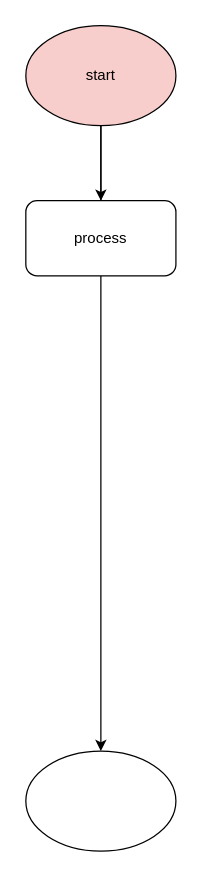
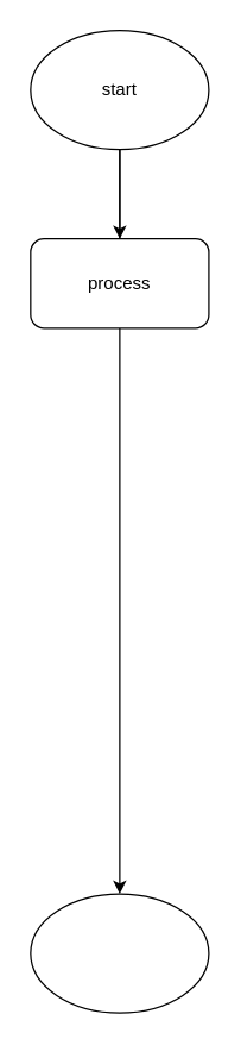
  <mxCell id="0" />
  <mxCell id="1" parent="0" />
  <mxCell id="2" value="" style="edgeStyle=orthogonalEdgeStyle;rounded=0;orthogonalLoop=1;jettySize=auto;html=1;startArrow=none;" edge="1" parent="1" source="7" target="5"><mxGeometry relative="1" as="geometry" /></mxCell>
  <mxCell id="3" style="edgeStyle=orthogonalEdgeStyle;rounded=0;orthogonalLoop=1;jettySize=auto;html=1;exitX=0.5;exitY=1;exitDx=0;exitDy=0;entryX=0.5;entryY=0;entryDx=0;entryDy=0;" edge="1" parent="1" source="4" target="7"><mxGeometry relative="1" as="geometry" /></mxCell>
- <mxCell id="4" value="start" style="ellipse;whiteSpace=wrap;html=1;fillColor=#f8cecc;" vertex="1" parent="1"><mxGeometry x="20" y="20" width="120" height="80" as="geometry" /></mxCell>
+ <mxCell id="4" value="start" style="ellipse;whiteSpace=wrap;html=1;" vertex="1" parent="1"><mxGeometry x="20" y="20" width="120" height="80" as="geometry" /></mxCell>
  <mxCell id="5" value="" style="ellipse;whiteSpace=wrap;html=1;" vertex="1" parent="1"><mxGeometry x="20" y="600" width="120" height="80" as="geometry" /></mxCell>
  <mxCell id="6" value="" style="edgeStyle=orthogonalEdgeStyle;rounded=0;orthogonalLoop=1;jettySize=auto;html=1;endArrow=none;" edge="1" parent="1" source="4" target="7"><mxGeometry relative="1" as="geometry"><mxPoint x="80" y="100" as="sourcePoint" /><mxPoint x="80" y="600" as="targetPoint" /></mxGeometry></mxCell>
  <mxCell id="7" value="process" style="whiteSpace=wrap;html=1;rounded=1;" vertex="1" parent="1"><mxGeometry x="20" y="160" width="120" height="60" as="geometry" /></mxCell>
